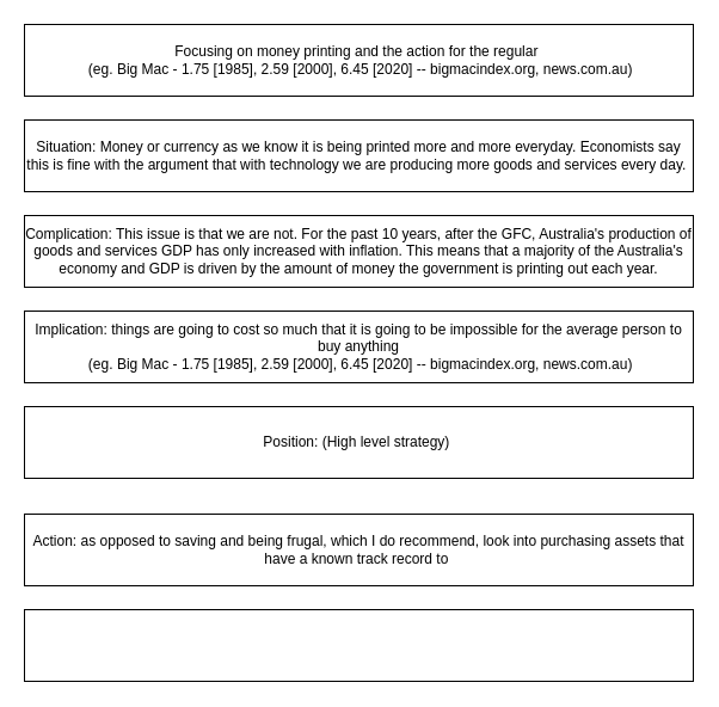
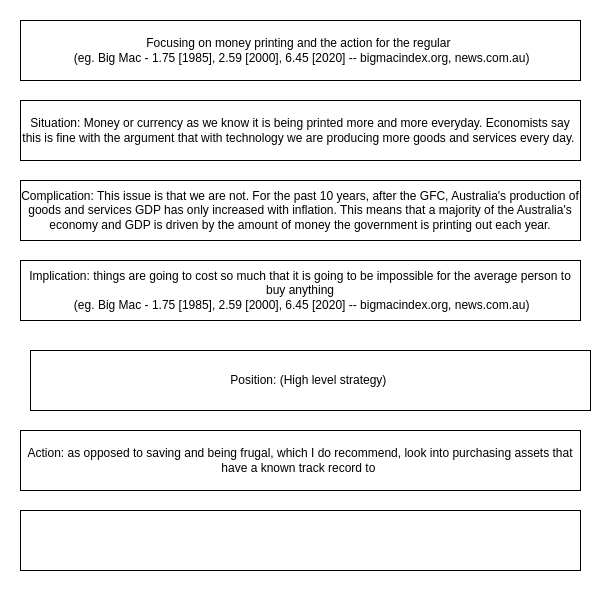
  <mxCell id="0" />
  <mxCell id="1" parent="0" />
  <mxCell id="2" value="Situation: Money or currency as we know it is being printed more and more everyday. Economists say this is fine with the argument that with technology we are producing more goods and services every day.&amp;nbsp;" style="rounded=0;whiteSpace=wrap;html=1;" vertex="1" parent="1"><mxGeometry x="20" y="100" width="560" height="60" as="geometry" /></mxCell>
  <mxCell id="3" value="Complication: This issue is that we are not. For the past 10 years, after the GFC, Australia's production of goods and services GDP has only increased with inflation. This means that a majority of the Australia's economy and GDP is driven by the amount of money the government is printing out each year." style="rounded=0;whiteSpace=wrap;html=1;" vertex="1" parent="1"><mxGeometry x="20" y="180" width="560" height="60" as="geometry" /></mxCell>
  <mxCell id="4" value="Implication: things are going to cost so much that it is going to be impossible for the average person to buy anything&lt;br&gt;&amp;nbsp;(eg. Big Mac - 1.75 [1985], 2.59 [2000], 6.45 [2020] -- bigmacindex.org, news.com.au)" style="rounded=0;whiteSpace=wrap;html=1;" vertex="1" parent="1"><mxGeometry x="20" y="260" width="560" height="60" as="geometry" /></mxCell>
- <mxCell id="5" value="Position: (High level strategy)&amp;nbsp;" style="rounded=0;whiteSpace=wrap;html=1;" vertex="1" parent="1"><mxGeometry x="20" y="340" width="560" height="60" as="geometry" /></mxCell>
+ <mxCell id="5" value="Position: (High level strategy)&amp;nbsp;" style="rounded=0;whiteSpace=wrap;html=1;" vertex="1" parent="1"><mxGeometry x="30" y="350" width="560" height="60" as="geometry" /></mxCell>
  <mxCell id="6" value="Action: as opposed to saving and being frugal, which I do recommend, look into purchasing assets that have a known track record to&amp;nbsp;" style="rounded=0;whiteSpace=wrap;html=1;" vertex="1" parent="1"><mxGeometry x="20" y="430" width="560" height="60" as="geometry" /></mxCell>
  <mxCell id="7" value="" style="rounded=0;whiteSpace=wrap;html=1;" vertex="1" parent="1"><mxGeometry x="20" y="510" width="560" height="60" as="geometry" /></mxCell>
  <mxCell id="8" value="Focusing on money printing and the action for the regular&amp;nbsp;&lt;br&gt;&amp;nbsp;(eg. Big Mac - 1.75 [1985], 2.59 [2000], 6.45 [2020] -- bigmacindex.org, news.com.au)" style="rounded=0;whiteSpace=wrap;html=1;" vertex="1" parent="1"><mxGeometry x="20" y="20" width="560" height="60" as="geometry" /></mxCell>
